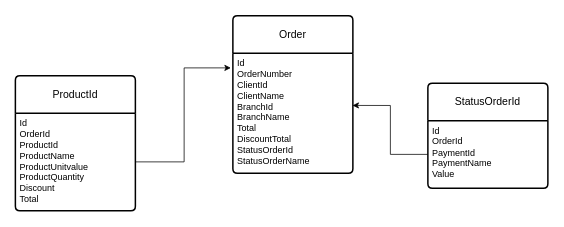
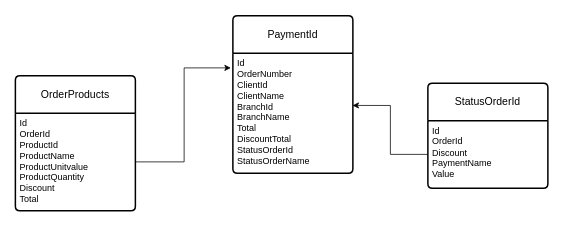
  <mxCell id="0" />
  <mxCell id="1" parent="0" />
- <mxCell id="2" value="Order" style="swimlane;childLayout=stackLayout;horizontal=1;startSize=50;horizontalStack=0;rounded=1;fontSize=14;fontStyle=0;strokeWidth=2;resizeParent=0;resizeLast=1;shadow=0;dashed=0;align=center;arcSize=4;whiteSpace=wrap;html=1;" parent="1" vertex="1"><mxGeometry x="310" y="20" width="160" height="210" as="geometry" /></mxCell>
+ <mxCell id="2" value="PaymentId" style="swimlane;childLayout=stackLayout;horizontal=1;startSize=50;horizontalStack=0;rounded=1;fontSize=14;fontStyle=0;strokeWidth=2;resizeParent=0;resizeLast=1;shadow=0;dashed=0;align=center;arcSize=4;whiteSpace=wrap;html=1;" parent="1" vertex="1"><mxGeometry x="310" y="20" width="160" height="210" as="geometry" /></mxCell>
  <mxCell id="3" value="Id&lt;div&gt;OrderNumber&lt;/div&gt;&lt;div&gt;ClientId&lt;/div&gt;&lt;div&gt;ClientName&lt;/div&gt;&lt;div&gt;BranchId&lt;/div&gt;&lt;div&gt;BranchName&lt;/div&gt;&lt;div&gt;Total&lt;/div&gt;&lt;div&gt;DiscountTotal&lt;/div&gt;&lt;div&gt;StatusOrderId&lt;/div&gt;&lt;div&gt;StatusOrderName&lt;/div&gt;&lt;div&gt;&lt;br&gt;&lt;/div&gt;" style="align=left;strokeColor=none;fillColor=none;spacingLeft=4;fontSize=12;verticalAlign=top;resizable=0;rotatable=0;part=1;html=1;" parent="2" vertex="1"><mxGeometry y="50" width="160" height="160" as="geometry" /></mxCell>
- <mxCell id="4" value="ProductId" style="swimlane;childLayout=stackLayout;horizontal=1;startSize=50;horizontalStack=0;rounded=1;fontSize=14;fontStyle=0;strokeWidth=2;resizeParent=0;resizeLast=1;shadow=0;dashed=0;align=center;arcSize=4;whiteSpace=wrap;html=1;" parent="1" vertex="1"><mxGeometry x="20" y="100" width="160" height="180" as="geometry" /></mxCell>
+ <mxCell id="4" value="OrderProducts" style="swimlane;childLayout=stackLayout;horizontal=1;startSize=50;horizontalStack=0;rounded=1;fontSize=14;fontStyle=0;strokeWidth=2;resizeParent=0;resizeLast=1;shadow=0;dashed=0;align=center;arcSize=4;whiteSpace=wrap;html=1;" parent="1" vertex="1"><mxGeometry x="20" y="100" width="160" height="180" as="geometry" /></mxCell>
  <mxCell id="5" value="Id&lt;div&gt;OrderId&lt;/div&gt;&lt;div&gt;ProductId&lt;/div&gt;&lt;div&gt;ProductName&lt;/div&gt;&lt;div&gt;ProductUnitvalue&lt;/div&gt;&lt;div&gt;ProductQuantity&lt;/div&gt;&lt;div&gt;Discount&lt;/div&gt;&lt;div&gt;Total&lt;/div&gt;" style="align=left;strokeColor=none;fillColor=none;spacingLeft=4;fontSize=12;verticalAlign=top;resizable=0;rotatable=0;part=1;html=1;" parent="4" vertex="1"><mxGeometry y="50" width="160" height="130" as="geometry" /></mxCell>
  <mxCell id="6" style="edgeStyle=orthogonalEdgeStyle;rounded=0;orthogonalLoop=1;jettySize=auto;html=1;entryX=-0.017;entryY=0.123;entryDx=0;entryDy=0;entryPerimeter=0;" parent="1" source="5" target="3" edge="1"><mxGeometry relative="1" as="geometry" /></mxCell>
  <mxCell id="7" value="StatusOrderId" style="swimlane;childLayout=stackLayout;horizontal=1;startSize=50;horizontalStack=0;rounded=1;fontSize=14;fontStyle=0;strokeWidth=2;resizeParent=0;resizeLast=1;shadow=0;dashed=0;align=center;arcSize=4;whiteSpace=wrap;html=1;" parent="1" vertex="1"><mxGeometry x="570" y="110" width="160" height="140" as="geometry" /></mxCell>
- <mxCell id="8" value="Id&lt;div&gt;OrderId&lt;/div&gt;&lt;div&gt;PaymentId&lt;/div&gt;&lt;div&gt;PaymentName&lt;/div&gt;&lt;div&gt;Value&lt;/div&gt;&lt;div&gt;&lt;br&gt;&lt;/div&gt;" style="align=left;strokeColor=none;fillColor=none;spacingLeft=4;fontSize=12;verticalAlign=top;resizable=0;rotatable=0;part=1;html=1;" parent="7" vertex="1"><mxGeometry y="50" width="160" height="90" as="geometry" /></mxCell>
+ <mxCell id="8" value="Id&lt;div&gt;OrderId&lt;/div&gt;&lt;div&gt;Discount&lt;/div&gt;&lt;div&gt;PaymentName&lt;/div&gt;&lt;div&gt;Value&lt;/div&gt;&lt;div&gt;&lt;br&gt;&lt;/div&gt;" style="align=left;strokeColor=none;fillColor=none;spacingLeft=4;fontSize=12;verticalAlign=top;resizable=0;rotatable=0;part=1;html=1;" parent="7" vertex="1"><mxGeometry y="50" width="160" height="90" as="geometry" /></mxCell>
  <mxCell id="9" style="edgeStyle=orthogonalEdgeStyle;rounded=0;orthogonalLoop=1;jettySize=auto;html=1;entryX=0.997;entryY=0.436;entryDx=0;entryDy=0;entryPerimeter=0;" parent="1" source="8" target="3" edge="1"><mxGeometry relative="1" as="geometry" /></mxCell>
